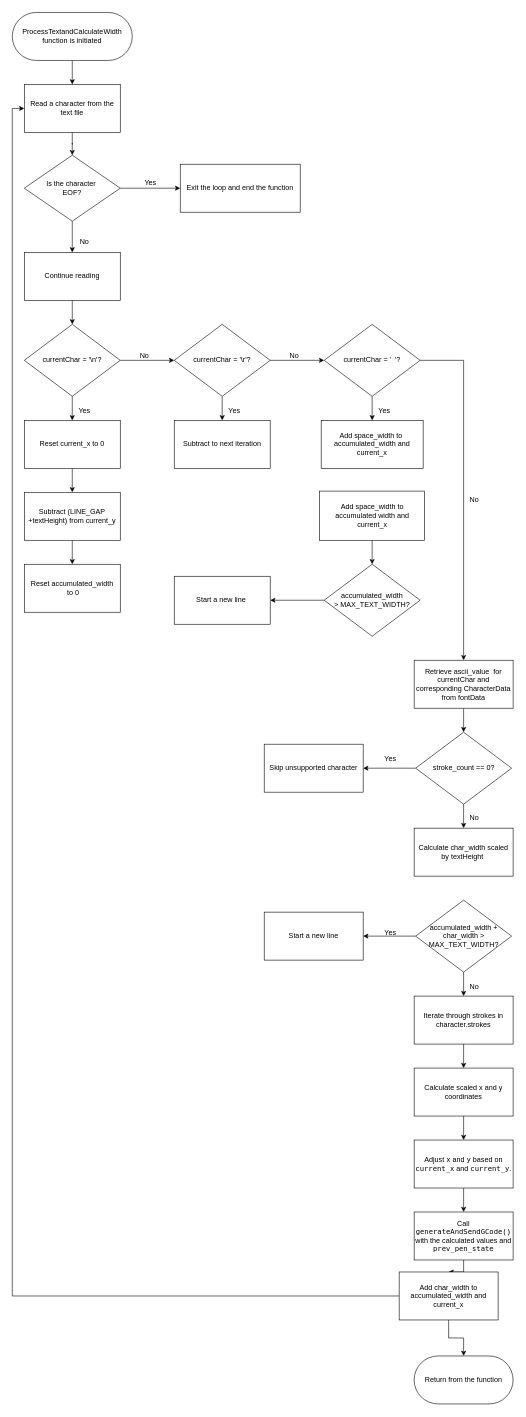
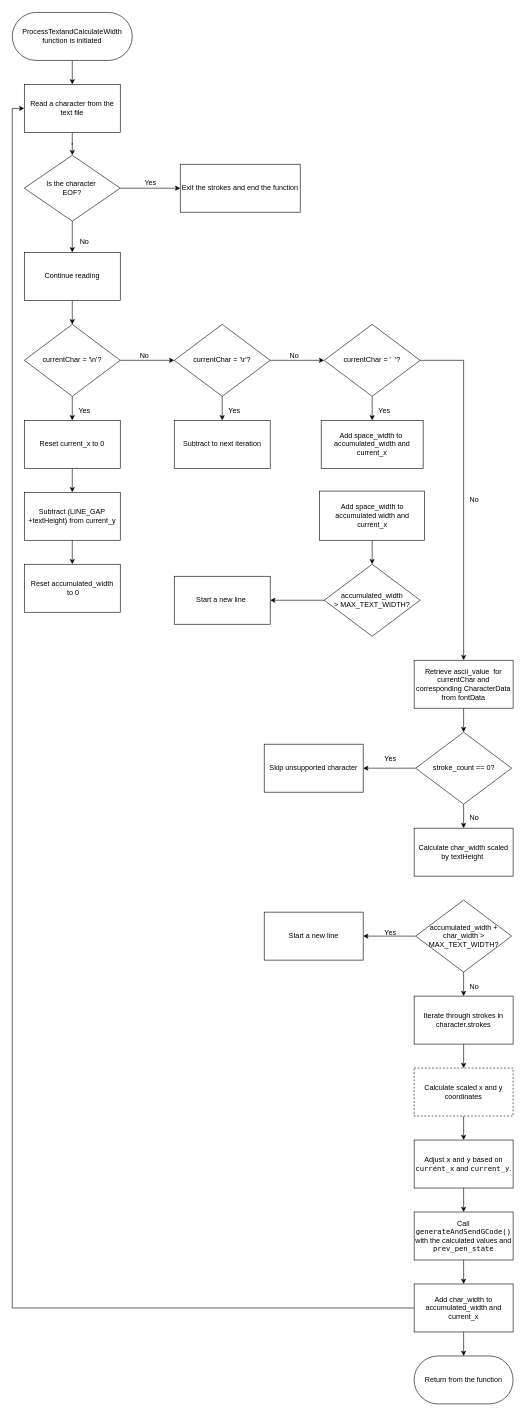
  <mxCell id="0" />
  <mxCell id="1" parent="0" />
  <mxCell id="2" style="edgeStyle=orthogonalEdgeStyle;rounded=0;orthogonalLoop=1;jettySize=auto;html=1;entryX=0.5;entryY=0;entryDx=0;entryDy=0;" parent="1" source="3" target="5" edge="1"><mxGeometry relative="1" as="geometry" /></mxCell>
  <mxCell id="3" value="ProcessTextandCalculateWidth&lt;div&gt;function is initiated&lt;/div&gt;" style="rounded=1;whiteSpace=wrap;html=1;arcSize=50;" parent="1" vertex="1"><mxGeometry x="20" y="20" width="200" height="80" as="geometry" /></mxCell>
  <mxCell id="4" style="edgeStyle=orthogonalEdgeStyle;rounded=0;orthogonalLoop=1;jettySize=auto;html=1;entryX=0.5;entryY=0;entryDx=0;entryDy=0;" parent="1" source="5" target="8" edge="1"><mxGeometry relative="1" as="geometry" /></mxCell>
  <mxCell id="5" value="Read a character from the text file" style="rounded=0;whiteSpace=wrap;html=1;" parent="1" vertex="1"><mxGeometry x="40" y="140" width="160" height="80" as="geometry" /></mxCell>
  <mxCell id="6" style="edgeStyle=orthogonalEdgeStyle;rounded=0;orthogonalLoop=1;jettySize=auto;html=1;entryX=0;entryY=0.5;entryDx=0;entryDy=0;" parent="1" source="8" target="9" edge="1"><mxGeometry relative="1" as="geometry"><mxPoint x="290" y="320" as="targetPoint" /></mxGeometry></mxCell>
  <mxCell id="7" style="edgeStyle=orthogonalEdgeStyle;rounded=0;orthogonalLoop=1;jettySize=auto;html=1;entryX=0.5;entryY=0;entryDx=0;entryDy=0;" parent="1" source="8" target="12" edge="1"><mxGeometry relative="1" as="geometry" /></mxCell>
  <mxCell id="8" value="Is the character&amp;nbsp;&lt;div&gt;EOF?&lt;/div&gt;" style="rhombus;whiteSpace=wrap;html=1;" parent="1" vertex="1"><mxGeometry x="40" y="258" width="160" height="110" as="geometry" /></mxCell>
- <mxCell id="9" value="Exit the loop and end the function" style="rounded=0;whiteSpace=wrap;html=1;" parent="1" vertex="1"><mxGeometry x="300" y="273" width="200" height="80" as="geometry" /></mxCell>
+ <mxCell id="9" value="Exit the strokes and end the function" style="rounded=0;whiteSpace=wrap;html=1;" parent="1" vertex="1"><mxGeometry x="300" y="273" width="200" height="80" as="geometry" /></mxCell>
  <mxCell id="10" value="Yes" style="text;html=1;align=center;verticalAlign=middle;resizable=0;points=[];autosize=1;strokeColor=none;fillColor=none;" parent="1" vertex="1"><mxGeometry x="230" y="290" width="40" height="30" as="geometry" /></mxCell>
  <mxCell id="11" style="edgeStyle=orthogonalEdgeStyle;rounded=0;orthogonalLoop=1;jettySize=auto;html=1;entryX=0.5;entryY=0;entryDx=0;entryDy=0;" parent="1" source="12" target="16" edge="1"><mxGeometry relative="1" as="geometry" /></mxCell>
  <mxCell id="12" value="Continue reading" style="rounded=0;whiteSpace=wrap;html=1;" parent="1" vertex="1"><mxGeometry x="40" y="420" width="160" height="80" as="geometry" /></mxCell>
  <mxCell id="13" value="No" style="text;html=1;align=center;verticalAlign=middle;resizable=0;points=[];autosize=1;strokeColor=none;fillColor=none;" parent="1" vertex="1"><mxGeometry x="120" y="388" width="40" height="30" as="geometry" /></mxCell>
  <mxCell id="14" style="edgeStyle=orthogonalEdgeStyle;rounded=0;orthogonalLoop=1;jettySize=auto;html=1;entryX=0;entryY=0.5;entryDx=0;entryDy=0;" parent="1" source="16" target="19" edge="1"><mxGeometry relative="1" as="geometry" /></mxCell>
  <mxCell id="15" style="edgeStyle=orthogonalEdgeStyle;rounded=0;orthogonalLoop=1;jettySize=auto;html=1;entryX=0.5;entryY=0;entryDx=0;entryDy=0;" parent="1" source="16" target="26" edge="1"><mxGeometry relative="1" as="geometry" /></mxCell>
  <mxCell id="16" value="currentChar = '\n'?" style="rhombus;whiteSpace=wrap;html=1;" parent="1" vertex="1"><mxGeometry x="40" y="540" width="160" height="120" as="geometry" /></mxCell>
  <mxCell id="17" style="edgeStyle=orthogonalEdgeStyle;rounded=0;orthogonalLoop=1;jettySize=auto;html=1;entryX=0;entryY=0.5;entryDx=0;entryDy=0;" parent="1" source="19" target="22" edge="1"><mxGeometry relative="1" as="geometry" /></mxCell>
  <mxCell id="18" style="edgeStyle=orthogonalEdgeStyle;rounded=0;orthogonalLoop=1;jettySize=auto;html=1;entryX=0.5;entryY=0;entryDx=0;entryDy=0;" parent="1" source="19" target="27" edge="1"><mxGeometry relative="1" as="geometry" /></mxCell>
  <mxCell id="19" value="currentChar = '\r'?" style="rhombus;whiteSpace=wrap;html=1;" parent="1" vertex="1"><mxGeometry x="290" y="540" width="160" height="120" as="geometry" /></mxCell>
  <mxCell id="20" style="edgeStyle=orthogonalEdgeStyle;rounded=0;orthogonalLoop=1;jettySize=auto;html=1;entryX=0.5;entryY=0;entryDx=0;entryDy=0;" parent="1" source="22" target="28" edge="1"><mxGeometry relative="1" as="geometry" /></mxCell>
  <mxCell id="21" style="edgeStyle=orthogonalEdgeStyle;rounded=0;orthogonalLoop=1;jettySize=auto;html=1;entryX=0.5;entryY=0;entryDx=0;entryDy=0;" edge="1" parent="1" source="22" target="40"><mxGeometry relative="1" as="geometry"><Array as="points"><mxPoint x="773" y="600" /></Array></mxGeometry></mxCell>
  <mxCell id="22" value="currentChar = '&amp;nbsp; '?" style="rhombus;whiteSpace=wrap;html=1;" parent="1" vertex="1"><mxGeometry x="540" y="540" width="160" height="120" as="geometry" /></mxCell>
  <mxCell id="23" value="No" style="text;html=1;align=center;verticalAlign=middle;resizable=0;points=[];autosize=1;strokeColor=none;fillColor=none;" parent="1" vertex="1"><mxGeometry x="220" y="578" width="40" height="30" as="geometry" /></mxCell>
  <mxCell id="24" value="No" style="text;html=1;align=center;verticalAlign=middle;resizable=0;points=[];autosize=1;strokeColor=none;fillColor=none;" parent="1" vertex="1"><mxGeometry x="470" y="578" width="40" height="30" as="geometry" /></mxCell>
  <mxCell id="25" style="edgeStyle=orthogonalEdgeStyle;rounded=0;orthogonalLoop=1;jettySize=auto;html=1;entryX=0.5;entryY=0;entryDx=0;entryDy=0;" parent="1" source="26" target="33" edge="1"><mxGeometry relative="1" as="geometry" /></mxCell>
  <mxCell id="26" value="Reset current_x to 0" style="rounded=0;whiteSpace=wrap;html=1;" parent="1" vertex="1"><mxGeometry x="40" y="700" width="160" height="80" as="geometry" /></mxCell>
  <mxCell id="27" value="Subtract to next iteration" style="rounded=0;whiteSpace=wrap;html=1;" parent="1" vertex="1"><mxGeometry x="290" y="700" width="160" height="80" as="geometry" /></mxCell>
  <mxCell id="28" value="Add space_width to&amp;nbsp;&lt;div&gt;accumulated_width and current_x&lt;/div&gt;" style="rounded=0;whiteSpace=wrap;html=1;" parent="1" vertex="1"><mxGeometry x="535" y="700" width="170" height="80" as="geometry" /></mxCell>
  <mxCell id="29" value="Yes" style="text;html=1;align=center;verticalAlign=middle;resizable=0;points=[];autosize=1;strokeColor=none;fillColor=none;" parent="1" vertex="1"><mxGeometry x="120" y="670" width="40" height="30" as="geometry" /></mxCell>
  <mxCell id="30" value="Yes" style="text;html=1;align=center;verticalAlign=middle;resizable=0;points=[];autosize=1;strokeColor=none;fillColor=none;" parent="1" vertex="1"><mxGeometry x="620" y="670" width="40" height="30" as="geometry" /></mxCell>
  <mxCell id="31" value="Yes" style="text;html=1;align=center;verticalAlign=middle;resizable=0;points=[];autosize=1;strokeColor=none;fillColor=none;" parent="1" vertex="1"><mxGeometry x="370" y="670" width="40" height="30" as="geometry" /></mxCell>
  <mxCell id="32" style="edgeStyle=orthogonalEdgeStyle;rounded=0;orthogonalLoop=1;jettySize=auto;html=1;entryX=0.5;entryY=0;entryDx=0;entryDy=0;" parent="1" source="33" target="36" edge="1"><mxGeometry relative="1" as="geometry" /></mxCell>
  <mxCell id="33" value="Subtract (LINE_GAP +textHeight) from current_y" style="rounded=0;whiteSpace=wrap;html=1;" parent="1" vertex="1"><mxGeometry x="40" y="820" width="160" height="80" as="geometry" /></mxCell>
  <mxCell id="34" style="edgeStyle=orthogonalEdgeStyle;rounded=0;orthogonalLoop=1;jettySize=auto;html=1;entryX=0.5;entryY=0;entryDx=0;entryDy=0;" parent="1" source="35" target="38" edge="1"><mxGeometry relative="1" as="geometry"><mxPoint x="620" y="900" as="targetPoint" /></mxGeometry></mxCell>
  <mxCell id="35" value="Add space_width to accumulated width and current_x" style="rounded=0;whiteSpace=wrap;html=1;" parent="1" vertex="1"><mxGeometry x="532.5" y="818" width="175" height="82" as="geometry" /></mxCell>
  <mxCell id="36" value="Reset accumulated_width&lt;div&gt;&amp;nbsp;to 0&lt;/div&gt;" style="rounded=0;whiteSpace=wrap;html=1;" parent="1" vertex="1"><mxGeometry x="40" y="940" width="160" height="80" as="geometry" /></mxCell>
  <mxCell id="37" style="edgeStyle=orthogonalEdgeStyle;rounded=0;orthogonalLoop=1;jettySize=auto;html=1;entryX=1;entryY=0.5;entryDx=0;entryDy=0;" edge="1" parent="1" source="38" target="54"><mxGeometry relative="1" as="geometry" /></mxCell>
  <mxCell id="38" value="accumulated_width&lt;div&gt;&amp;gt; MAX_TEXT_WIDTH?&lt;/div&gt;" style="rhombus;whiteSpace=wrap;html=1;" parent="1" vertex="1"><mxGeometry x="540" y="940" width="160" height="120" as="geometry" /></mxCell>
  <mxCell id="39" style="edgeStyle=orthogonalEdgeStyle;rounded=0;orthogonalLoop=1;jettySize=auto;html=1;entryX=0.5;entryY=0;entryDx=0;entryDy=0;" edge="1" parent="1" source="40" target="44"><mxGeometry relative="1" as="geometry" /></mxCell>
  <mxCell id="40" value="Retrieve ascii_value&amp;nbsp; for currentChar and corresponding CharacterData from fontData" style="rounded=0;whiteSpace=wrap;html=1;" vertex="1" parent="1"><mxGeometry x="690" y="1100" width="165" height="80" as="geometry" /></mxCell>
  <mxCell id="41" value="No" style="text;html=1;align=center;verticalAlign=middle;resizable=0;points=[];autosize=1;strokeColor=none;fillColor=none;" vertex="1" parent="1"><mxGeometry x="770" y="818" width="40" height="30" as="geometry" /></mxCell>
  <mxCell id="42" style="edgeStyle=orthogonalEdgeStyle;rounded=0;orthogonalLoop=1;jettySize=auto;html=1;entryX=1;entryY=0.5;entryDx=0;entryDy=0;" edge="1" parent="1" source="44" target="46"><mxGeometry relative="1" as="geometry" /></mxCell>
  <mxCell id="43" style="edgeStyle=orthogonalEdgeStyle;rounded=0;orthogonalLoop=1;jettySize=auto;html=1;entryX=0.5;entryY=0;entryDx=0;entryDy=0;" edge="1" parent="1" source="44" target="45"><mxGeometry relative="1" as="geometry" /></mxCell>
  <mxCell id="44" value="stroke_count == 0?" style="rhombus;whiteSpace=wrap;html=1;" vertex="1" parent="1"><mxGeometry x="692.5" y="1220" width="160" height="120" as="geometry" /></mxCell>
  <mxCell id="45" value="Calculate char_width scaled by textHeight&amp;nbsp;" style="rounded=0;whiteSpace=wrap;html=1;" vertex="1" parent="1"><mxGeometry x="690" y="1380" width="165" height="80" as="geometry" /></mxCell>
  <mxCell id="46" value="Skip unsupported character" style="rounded=0;whiteSpace=wrap;html=1;" vertex="1" parent="1"><mxGeometry x="440" y="1240" width="165" height="80" as="geometry" /></mxCell>
  <mxCell id="47" value="Yes" style="text;html=1;align=center;verticalAlign=middle;resizable=0;points=[];autosize=1;strokeColor=none;fillColor=none;" vertex="1" parent="1"><mxGeometry x="630" y="1250" width="40" height="30" as="geometry" /></mxCell>
  <mxCell id="48" value="No" style="text;html=1;align=center;verticalAlign=middle;resizable=0;points=[];autosize=1;strokeColor=none;fillColor=none;" vertex="1" parent="1"><mxGeometry x="770" y="1348" width="40" height="30" as="geometry" /></mxCell>
  <mxCell id="49" style="edgeStyle=orthogonalEdgeStyle;rounded=0;orthogonalLoop=1;jettySize=auto;html=1;entryX=1;entryY=0.5;entryDx=0;entryDy=0;" edge="1" parent="1" source="51" target="52"><mxGeometry relative="1" as="geometry" /></mxCell>
  <mxCell id="50" style="edgeStyle=orthogonalEdgeStyle;rounded=0;orthogonalLoop=1;jettySize=auto;html=1;entryX=0.5;entryY=0;entryDx=0;entryDy=0;" edge="1" parent="1" source="51" target="56"><mxGeometry relative="1" as="geometry" /></mxCell>
  <mxCell id="51" value="accumulated_width + char_width &amp;gt; MAX_TEXT_WIDTH?" style="rhombus;whiteSpace=wrap;html=1;" vertex="1" parent="1"><mxGeometry x="692.5" y="1500" width="160" height="120" as="geometry" /></mxCell>
  <mxCell id="52" value="Start a new line" style="rounded=0;whiteSpace=wrap;html=1;" vertex="1" parent="1"><mxGeometry x="440" y="1520" width="165" height="80" as="geometry" /></mxCell>
  <mxCell id="53" value="Yes" style="text;html=1;align=center;verticalAlign=middle;resizable=0;points=[];autosize=1;strokeColor=none;fillColor=none;" vertex="1" parent="1"><mxGeometry x="630" y="1540" width="40" height="30" as="geometry" /></mxCell>
  <mxCell id="54" value="Start a new line&amp;nbsp;" style="rounded=0;whiteSpace=wrap;html=1;" vertex="1" parent="1"><mxGeometry x="290" y="960" width="160" height="80" as="geometry" /></mxCell>
  <mxCell id="55" style="edgeStyle=orthogonalEdgeStyle;rounded=0;orthogonalLoop=1;jettySize=auto;html=1;entryX=0.5;entryY=0;entryDx=0;entryDy=0;" edge="1" parent="1" source="56" target="59"><mxGeometry relative="1" as="geometry" /></mxCell>
  <mxCell id="56" value="Iterate through strokes in character.strokes" style="rounded=0;whiteSpace=wrap;html=1;" vertex="1" parent="1"><mxGeometry x="690" y="1660" width="165" height="80" as="geometry" /></mxCell>
  <mxCell id="57" value="No" style="text;html=1;align=center;verticalAlign=middle;resizable=0;points=[];autosize=1;strokeColor=none;fillColor=none;" vertex="1" parent="1"><mxGeometry x="770" y="1630" width="40" height="30" as="geometry" /></mxCell>
  <mxCell id="58" style="edgeStyle=orthogonalEdgeStyle;rounded=0;orthogonalLoop=1;jettySize=auto;html=1;entryX=0.5;entryY=0;entryDx=0;entryDy=0;" edge="1" parent="1" source="59" target="61"><mxGeometry relative="1" as="geometry" /></mxCell>
- <mxCell id="59" value="Calculate scaled x and y coordinates" style="rounded=0;whiteSpace=wrap;html=1;fontFamily=Helvetica;" vertex="1" parent="1"><mxGeometry x="690" y="1780" width="165" height="80" as="geometry" /></mxCell>
+ <mxCell id="59" value="Calculate scaled x and y coordinates" style="rounded=0;whiteSpace=wrap;html=1;fontFamily=Helvetica;dashed=1;" vertex="1" parent="1"><mxGeometry x="690" y="1780" width="165" height="80" as="geometry" /></mxCell>
  <mxCell id="60" style="edgeStyle=orthogonalEdgeStyle;rounded=0;orthogonalLoop=1;jettySize=auto;html=1;entryX=0.5;entryY=0;entryDx=0;entryDy=0;" edge="1" parent="1" source="61" target="63"><mxGeometry relative="1" as="geometry" /></mxCell>
  <mxCell id="61" value="Adjust &lt;code&gt;x&lt;/code&gt; and &lt;code&gt;y&lt;/code&gt; based on &lt;code&gt;current_x&lt;/code&gt; and &lt;code&gt;current_y&lt;/code&gt;." style="rounded=0;whiteSpace=wrap;html=1;fontFamily=Helvetica;" vertex="1" parent="1"><mxGeometry x="690" y="1900" width="165" height="80" as="geometry" /></mxCell>
  <mxCell id="62" style="edgeStyle=orthogonalEdgeStyle;rounded=0;orthogonalLoop=1;jettySize=auto;html=1;entryX=0.5;entryY=0;entryDx=0;entryDy=0;" edge="1" parent="1" source="63" target="66"><mxGeometry relative="1" as="geometry" /></mxCell>
  <mxCell id="63" value="&lt;div&gt;Call &lt;code&gt;generateAndSendGCode()&lt;/code&gt; with the calculated values and &lt;code&gt;prev_pen_state&lt;/code&gt;&lt;/div&gt;" style="rounded=0;whiteSpace=wrap;html=1;" vertex="1" parent="1"><mxGeometry x="690" y="2020" width="165" height="80" as="geometry" /></mxCell>
  <mxCell id="64" style="edgeStyle=orthogonalEdgeStyle;rounded=0;orthogonalLoop=1;jettySize=auto;html=1;entryX=0;entryY=0.5;entryDx=0;entryDy=0;" edge="1" parent="1" source="66" target="5"><mxGeometry relative="1" as="geometry"><mxPoint x="20" y="308.571" as="targetPoint" /></mxGeometry></mxCell>
  <mxCell id="65" style="edgeStyle=orthogonalEdgeStyle;rounded=0;orthogonalLoop=1;jettySize=auto;html=1;entryX=0.5;entryY=0;entryDx=0;entryDy=0;" edge="1" parent="1" source="66" target="67"><mxGeometry relative="1" as="geometry" /></mxCell>
- <mxCell id="66" value="Add char_width to accumulated_width and current_x" style="rounded=0;whiteSpace=wrap;html=1;" vertex="1" parent="1"><mxGeometry x="665" y="2120" width="165" height="80" as="geometry" /></mxCell>
+ <mxCell id="66" value="Add char_width to accumulated_width and current_x" style="rounded=0;whiteSpace=wrap;html=1;" vertex="1" parent="1"><mxGeometry x="690" y="2140" width="165" height="80" as="geometry" /></mxCell>
  <mxCell id="67" value="Return from the function" style="rounded=1;whiteSpace=wrap;html=1;arcSize=50;" vertex="1" parent="1"><mxGeometry x="690" y="2260" width="165" height="80" as="geometry" /></mxCell>
